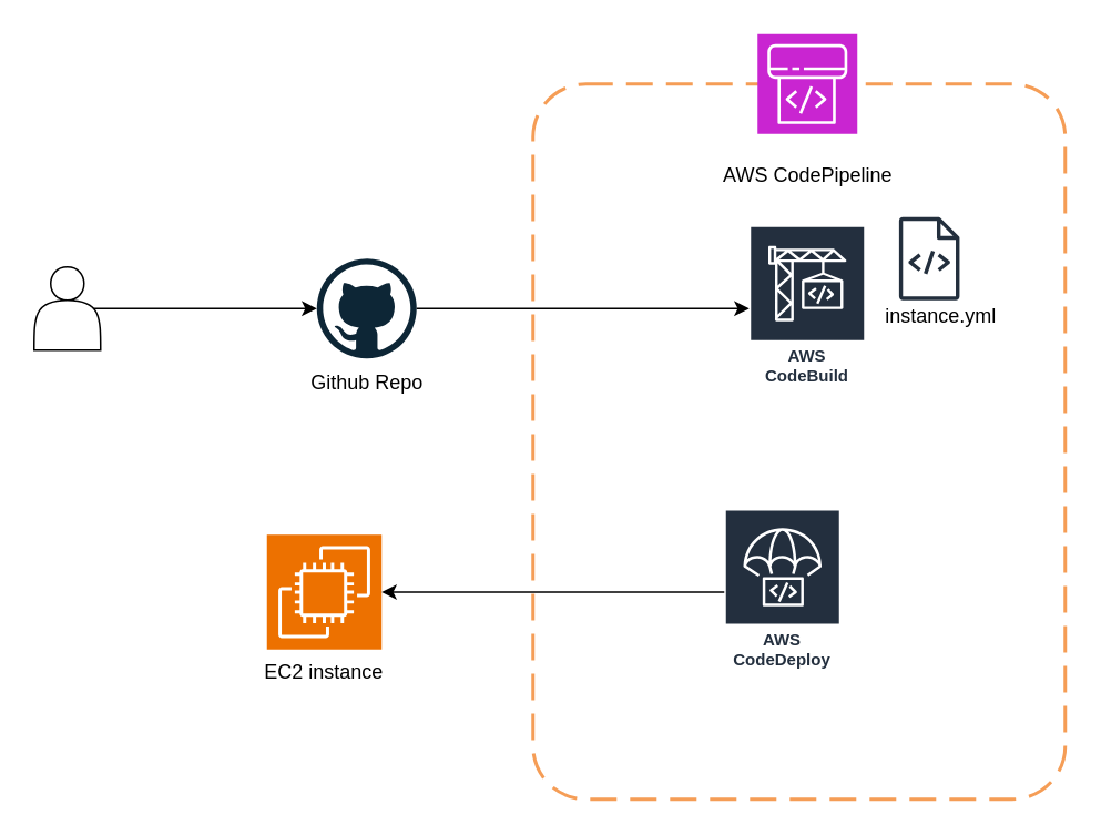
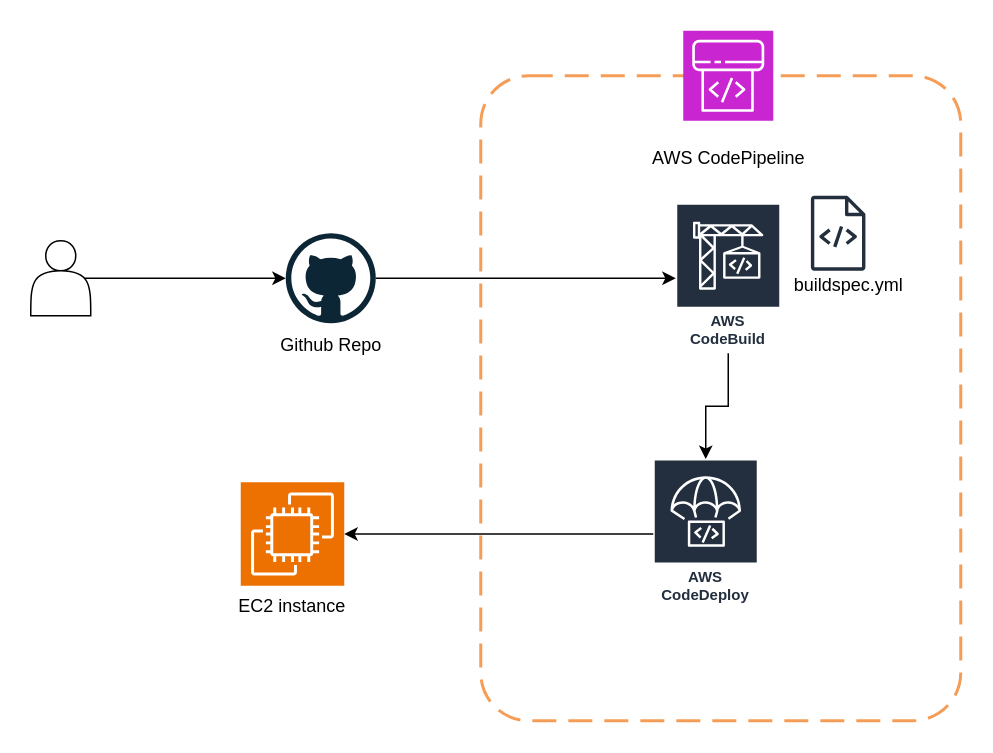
  <mxCell id="0" />
  <mxCell id="1" parent="0" />
  <mxCell id="2" value="" style="rounded=1;arcSize=10;dashed=1;strokeColor=#F59D56;fillColor=none;gradientColor=none;dashPattern=8 4;strokeWidth=2;" vertex="1" parent="1"><mxGeometry x="320" y="50" width="320" height="430" as="geometry" /></mxCell>
  <mxCell id="3" style="edgeStyle=orthogonalEdgeStyle;rounded=0;orthogonalLoop=1;jettySize=auto;html=1;exitX=0.9;exitY=0.5;exitDx=0;exitDy=0;exitPerimeter=0;" edge="1" parent="1" source="4" target="5"><mxGeometry relative="1" as="geometry" /></mxCell>
  <mxCell id="4" value="" style="shape=actor;whiteSpace=wrap;html=1;" vertex="1" parent="1"><mxGeometry x="20" y="160" width="40" height="50" as="geometry" /></mxCell>
  <mxCell id="5" value="" style="dashed=0;outlineConnect=0;html=1;align=center;labelPosition=center;verticalLabelPosition=bottom;verticalAlign=top;shape=mxgraph.weblogos.github" vertex="1" parent="1"><mxGeometry x="190" y="155" width="60" height="60" as="geometry" /></mxCell>
  <mxCell id="6" value="Github Repo" style="text;html=1;align=center;verticalAlign=middle;resizable=0;points=[];autosize=1;strokeColor=none;fillColor=none;" vertex="1" parent="1"><mxGeometry x="175" y="215" width="90" height="30" as="geometry" /></mxCell>
  <mxCell id="7" value="AWS CodeBuild" style="sketch=0;outlineConnect=0;fontColor=#232F3E;gradientColor=none;strokeColor=#ffffff;fillColor=#232F3E;dashed=0;verticalLabelPosition=middle;verticalAlign=bottom;align=center;html=1;whiteSpace=wrap;fontSize=10;fontStyle=1;spacing=3;shape=mxgraph.aws4.productIcon;prIcon=mxgraph.aws4.codebuild;" vertex="1" parent="1"><mxGeometry x="450" y="135" width="70" height="100" as="geometry" /></mxCell>
  <mxCell id="8" value="AWS CodeDeploy" style="sketch=0;outlineConnect=0;fontColor=#232F3E;gradientColor=none;strokeColor=#ffffff;fillColor=#232F3E;dashed=0;verticalLabelPosition=middle;verticalAlign=bottom;align=center;html=1;whiteSpace=wrap;fontSize=10;fontStyle=1;spacing=3;shape=mxgraph.aws4.productIcon;prIcon=mxgraph.aws4.codedeploy;" vertex="1" parent="1"><mxGeometry x="435" y="305.5" width="70" height="100" as="geometry" /></mxCell>
  <mxCell id="9" value="AWS CodePipeline" style="text;html=1;align=center;verticalAlign=middle;resizable=0;points=[];autosize=1;strokeColor=none;fillColor=none;" vertex="1" parent="1"><mxGeometry x="420" y="90" width="130" height="30" as="geometry" /></mxCell>
  <mxCell id="10" value="" style="sketch=0;points=[[0,0,0],[0.25,0,0],[0.5,0,0],[0.75,0,0],[1,0,0],[0,1,0],[0.25,1,0],[0.5,1,0],[0.75,1,0],[1,1,0],[0,0.25,0],[0,0.5,0],[0,0.75,0],[1,0.25,0],[1,0.5,0],[1,0.75,0]];outlineConnect=0;fontColor=#232F3E;fillColor=#C925D1;strokeColor=#ffffff;dashed=0;verticalLabelPosition=bottom;verticalAlign=top;align=center;html=1;fontSize=12;fontStyle=0;aspect=fixed;shape=mxgraph.aws4.resourceIcon;resIcon=mxgraph.aws4.codepipeline;" vertex="1" parent="1"><mxGeometry x="455" y="20" width="60" height="60" as="geometry" /></mxCell>
  <mxCell id="11" value="" style="endArrow=classic;html=1;rounded=0;edgeStyle=orthogonalEdgeStyle;" edge="1" parent="1" source="5" target="7"><mxGeometry width="50" height="50" relative="1" as="geometry"><mxPoint x="380" y="310" as="sourcePoint" /><mxPoint x="430" y="260" as="targetPoint" /></mxGeometry></mxCell>
+ <mxCell id="12" value="" style="endArrow=classic;html=1;rounded=0;edgeStyle=orthogonalEdgeStyle;" edge="1" parent="1" source="7" target="8"><mxGeometry width="50" height="50" relative="1" as="geometry"><mxPoint x="380" y="310" as="sourcePoint" /><mxPoint x="430" y="260" as="targetPoint" /></mxGeometry></mxCell>
  <mxCell id="13" value="" style="sketch=0;points=[[0,0,0],[0.25,0,0],[0.5,0,0],[0.75,0,0],[1,0,0],[0,1,0],[0.25,1,0],[0.5,1,0],[0.75,1,0],[1,1,0],[0,0.25,0],[0,0.5,0],[0,0.75,0],[1,0.25,0],[1,0.5,0],[1,0.75,0]];outlineConnect=0;fontColor=#232F3E;fillColor=#ED7100;strokeColor=#ffffff;dashed=0;verticalLabelPosition=bottom;verticalAlign=top;align=center;html=1;fontSize=12;fontStyle=0;aspect=fixed;shape=mxgraph.aws4.resourceIcon;resIcon=mxgraph.aws4.ec2;" vertex="1" parent="1"><mxGeometry x="160" y="321" width="69" height="69" as="geometry" /></mxCell>
  <mxCell id="14" value="EC2 instance" style="text;html=1;align=center;verticalAlign=middle;resizable=0;points=[];autosize=1;strokeColor=none;fillColor=none;" vertex="1" parent="1"><mxGeometry x="149" y="389" width="90" height="30" as="geometry" /></mxCell>
  <mxCell id="15" value="" style="endArrow=classic;html=1;rounded=0;entryX=1;entryY=0.5;entryDx=0;entryDy=0;entryPerimeter=0;" edge="1" parent="1" source="8" target="13"><mxGeometry width="50" height="50" relative="1" as="geometry"><mxPoint x="250" y="450" as="sourcePoint" /><mxPoint x="300" y="400" as="targetPoint" /></mxGeometry></mxCell>
  <mxCell id="16" value="" style="sketch=0;outlineConnect=0;fontColor=#232F3E;gradientColor=none;fillColor=#232F3D;strokeColor=none;dashed=0;verticalLabelPosition=bottom;verticalAlign=top;align=center;html=1;fontSize=12;fontStyle=0;aspect=fixed;pointerEvents=1;shape=mxgraph.aws4.source_code;" vertex="1" parent="1"><mxGeometry x="540" y="130" width="36.54" height="50" as="geometry" /></mxCell>
- <mxCell id="17" value="instance.yml" style="text;html=1;align=center;verticalAlign=middle;resizable=0;points=[];autosize=1;strokeColor=none;fillColor=none;" vertex="1" parent="1"><mxGeometry x="515" y="175" width="100" height="30" as="geometry" /></mxCell>
+ <mxCell id="17" value="buildspec.yml" style="text;html=1;align=center;verticalAlign=middle;resizable=0;points=[];autosize=1;strokeColor=none;fillColor=none;" vertex="1" parent="1"><mxGeometry x="515" y="175" width="100" height="30" as="geometry" /></mxCell>
